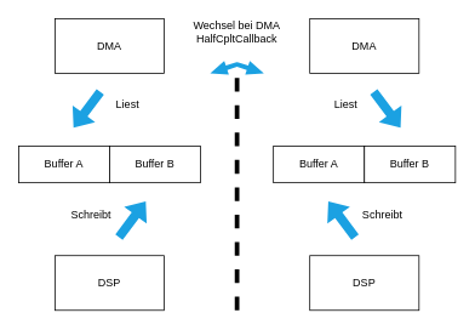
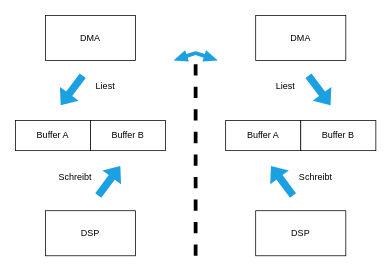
  <mxCell id="0" />
  <mxCell id="1" parent="0" />
  <mxCell id="2" value="DMA" style="rounded=0;whiteSpace=wrap;html=1;" vertex="1" parent="1"><mxGeometry x="60" y="20" width="120" height="60" as="geometry" /></mxCell>
  <mxCell id="3" value="DMA" style="rounded=0;whiteSpace=wrap;html=1;" vertex="1" parent="1"><mxGeometry x="340" y="20" width="120" height="60" as="geometry" /></mxCell>
  <mxCell id="4" value="DSP" style="rounded=0;whiteSpace=wrap;html=1;" vertex="1" parent="1"><mxGeometry x="60" y="280" width="120" height="60" as="geometry" /></mxCell>
  <mxCell id="5" value="DSP" style="rounded=0;whiteSpace=wrap;html=1;" vertex="1" parent="1"><mxGeometry x="340" y="280" width="120" height="60" as="geometry" /></mxCell>
  <mxCell id="6" value="Buffer A" style="rounded=0;whiteSpace=wrap;html=1;" vertex="1" parent="1"><mxGeometry x="20" y="160" width="100" height="40" as="geometry" /></mxCell>
  <mxCell id="7" value="Buffer B" style="rounded=0;whiteSpace=wrap;html=1;" vertex="1" parent="1"><mxGeometry x="120" y="160" width="100" height="40" as="geometry" /></mxCell>
  <mxCell id="8" value="Buffer A" style="rounded=0;whiteSpace=wrap;html=1;" vertex="1" parent="1"><mxGeometry x="300" y="160" width="100" height="40" as="geometry" /></mxCell>
  <mxCell id="9" value="Buffer B" style="rounded=0;whiteSpace=wrap;html=1;" vertex="1" parent="1"><mxGeometry x="400" y="160" width="100" height="40" as="geometry" /></mxCell>
  <mxCell id="10" value="" style="endArrow=none;dashed=1;html=1;rounded=0;strokeWidth=5;" edge="1" parent="1"><mxGeometry width="50" height="50" relative="1" as="geometry"><mxPoint x="260" y="340" as="sourcePoint" /><mxPoint x="260" y="80" as="targetPoint" /></mxGeometry></mxCell>
  <mxCell id="11" value="" style="shape=flexArrow;endArrow=classic;html=1;rounded=0;strokeColor=none;fillColor=#1ba1e2;" edge="1" parent="1"><mxGeometry width="50" height="50" relative="1" as="geometry"><mxPoint x="130" y="260" as="sourcePoint" /><mxPoint x="160" y="220" as="targetPoint" /></mxGeometry></mxCell>
  <mxCell id="12" value="" style="shape=flexArrow;endArrow=classic;html=1;rounded=0;fillColor=#1ba1e2;strokeColor=none;" edge="1" parent="1"><mxGeometry width="50" height="50" relative="1" as="geometry"><mxPoint x="110" y="100" as="sourcePoint" /><mxPoint x="80" y="140" as="targetPoint" /></mxGeometry></mxCell>
  <mxCell id="13" value="" style="shape=flexArrow;endArrow=classic;html=1;rounded=0;fillColor=#1ba1e2;strokeColor=none;" edge="1" parent="1"><mxGeometry width="50" height="50" relative="1" as="geometry"><mxPoint x="410" y="100" as="sourcePoint" /><mxPoint x="440" y="140" as="targetPoint" /></mxGeometry></mxCell>
  <mxCell id="14" value="" style="shape=flexArrow;endArrow=classic;html=1;rounded=0;strokeColor=none;fillColor=#1ba1e2;" edge="1" parent="1"><mxGeometry width="50" height="50" relative="1" as="geometry"><mxPoint x="390" y="260" as="sourcePoint" /><mxPoint x="360" y="220" as="targetPoint" /></mxGeometry></mxCell>
  <mxCell id="15" value="Schreibt" style="text;html=1;strokeColor=none;fillColor=none;align=center;verticalAlign=middle;whiteSpace=wrap;rounded=0;" vertex="1" parent="1"><mxGeometry x="70" y="220" width="60" height="30" as="geometry" /></mxCell>
  <mxCell id="16" value="Schreibt" style="text;html=1;strokeColor=none;fillColor=none;align=center;verticalAlign=middle;whiteSpace=wrap;rounded=0;" vertex="1" parent="1"><mxGeometry x="390" y="220" width="60" height="30" as="geometry" /></mxCell>
  <mxCell id="17" value="Liest" style="text;html=1;strokeColor=none;fillColor=none;align=center;verticalAlign=middle;whiteSpace=wrap;rounded=0;" vertex="1" parent="1"><mxGeometry x="350" y="100" width="60" height="30" as="geometry" /></mxCell>
  <mxCell id="18" value="Liest" style="text;html=1;strokeColor=none;fillColor=none;align=center;verticalAlign=middle;whiteSpace=wrap;rounded=0;" vertex="1" parent="1"><mxGeometry x="110" y="100" width="60" height="30" as="geometry" /></mxCell>
  <mxCell id="19" value="" style="shape=flexArrow;endArrow=classic;html=1;rounded=1;startArrow=block;fillColor=#1ba1e2;strokeColor=none;shadow=0;width=5;endWidth=10;startWidth=10;arcSize=20;bendable=1;flowAnimation=0;" edge="1" parent="1"><mxGeometry width="50" height="50" relative="1" as="geometry"><mxPoint x="230" y="80" as="sourcePoint" /><mxPoint x="290" y="80" as="targetPoint" /><Array as="points"><mxPoint x="260" y="70" /></Array></mxGeometry></mxCell>
- <mxCell id="20" value="Wechsel bei DMA HalfCpltCallback" style="text;html=1;strokeColor=none;fillColor=none;align=center;verticalAlign=middle;whiteSpace=wrap;rounded=0;" vertex="1" parent="1"><mxGeometry x="210" y="20" width="100" height="30" as="geometry" /></mxCell>
